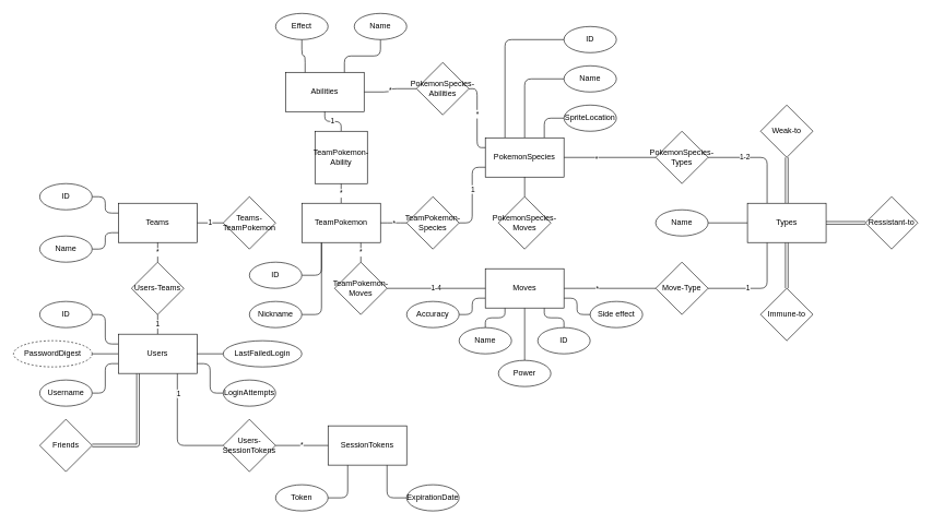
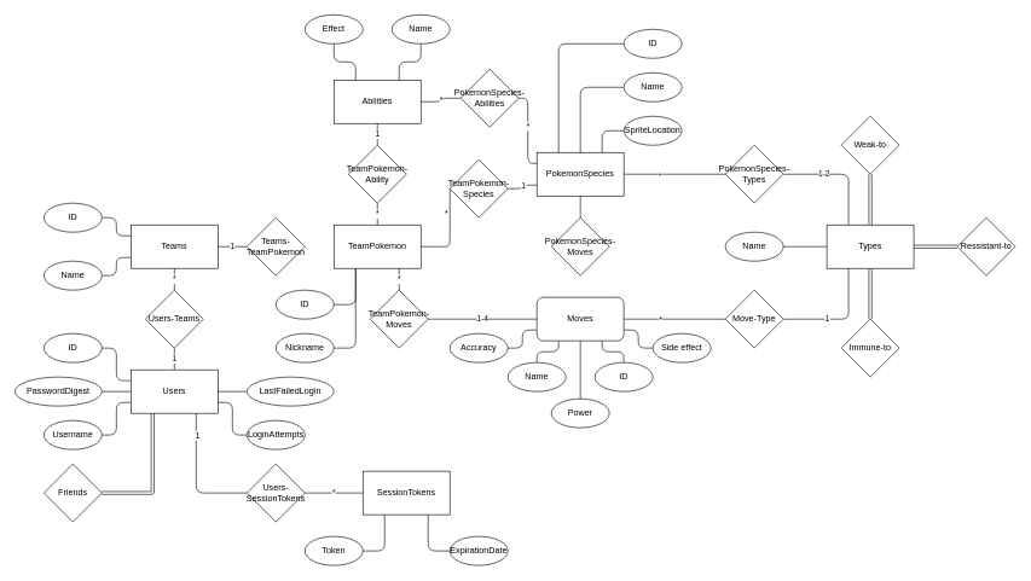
  <mxCell id="0" />
  <mxCell id="1" parent="0" />
  <mxCell id="2" style="edgeStyle=orthogonalEdgeStyle;html=1;exitX=1;exitY=0.5;exitDx=0;exitDy=0;endArrow=none;endFill=0;" parent="1" source="7" target="34" edge="1"><mxGeometry relative="1" as="geometry" /></mxCell>
  <mxCell id="3" value="*" style="edgeLabel;html=1;align=center;verticalAlign=middle;resizable=0;points=[];" parent="2" vertex="1" connectable="0"><mxGeometry x="-0.298" y="-1" relative="1" as="geometry"><mxPoint as="offset" /></mxGeometry></mxCell>
  <mxCell id="4" style="edgeStyle=orthogonalEdgeStyle;html=1;exitX=0.25;exitY=0;exitDx=0;exitDy=0;entryX=0;entryY=0.5;entryDx=0;entryDy=0;endArrow=none;endFill=0;" parent="1" source="7" target="9" edge="1"><mxGeometry relative="1" as="geometry" /></mxCell>
  <mxCell id="5" style="edgeStyle=orthogonalEdgeStyle;html=1;exitX=0.5;exitY=0;exitDx=0;exitDy=0;entryX=0;entryY=0.5;entryDx=0;entryDy=0;endArrow=none;endFill=0;" parent="1" source="7" target="8" edge="1"><mxGeometry relative="1" as="geometry" /></mxCell>
  <mxCell id="6" style="edgeStyle=orthogonalEdgeStyle;html=1;exitX=0.75;exitY=0;exitDx=0;exitDy=0;entryX=0;entryY=0.5;entryDx=0;entryDy=0;endArrow=none;endFill=0;" parent="1" source="7" target="10" edge="1"><mxGeometry relative="1" as="geometry" /></mxCell>
  <mxCell id="7" value="PokemonSpecies" style="rounded=0;whiteSpace=wrap;html=1;" parent="1" vertex="1"><mxGeometry x="740" y="210" width="120" height="60" as="geometry" /></mxCell>
  <mxCell id="8" value="Name" style="ellipse;whiteSpace=wrap;html=1;" parent="1" vertex="1"><mxGeometry x="860" y="100" width="80" height="40" as="geometry" /></mxCell>
  <mxCell id="9" value="ID" style="ellipse;whiteSpace=wrap;html=1;" parent="1" vertex="1"><mxGeometry x="860" y="40" width="80" height="40" as="geometry" /></mxCell>
  <mxCell id="10" value="SpriteLocation" style="ellipse;whiteSpace=wrap;html=1;" parent="1" vertex="1"><mxGeometry x="860" y="160" width="80" height="40" as="geometry" /></mxCell>
  <mxCell id="11" style="edgeStyle=orthogonalEdgeStyle;html=1;exitX=0;exitY=0.75;exitDx=0;exitDy=0;entryX=1;entryY=0.5;entryDx=0;entryDy=0;endArrow=none;endFill=0;" parent="1" source="18" target="20" edge="1"><mxGeometry relative="1" as="geometry" /></mxCell>
  <mxCell id="12" style="edgeStyle=orthogonalEdgeStyle;html=1;exitX=0.25;exitY=1;exitDx=0;exitDy=0;entryX=0.5;entryY=0;entryDx=0;entryDy=0;endArrow=none;endFill=0;" parent="1" source="18" target="21" edge="1"><mxGeometry relative="1" as="geometry" /></mxCell>
  <mxCell id="13" style="edgeStyle=orthogonalEdgeStyle;html=1;exitX=0.75;exitY=1;exitDx=0;exitDy=0;entryX=0.5;entryY=0;entryDx=0;entryDy=0;endArrow=none;endFill=0;" parent="1" source="18" target="22" edge="1"><mxGeometry relative="1" as="geometry" /></mxCell>
  <mxCell id="14" style="edgeStyle=orthogonalEdgeStyle;html=1;exitX=1;exitY=0.75;exitDx=0;exitDy=0;entryX=0;entryY=0.5;entryDx=0;entryDy=0;endArrow=none;endFill=0;" parent="1" source="18" target="23" edge="1"><mxGeometry relative="1" as="geometry" /></mxCell>
  <mxCell id="15" style="edgeStyle=orthogonalEdgeStyle;html=1;exitX=0.5;exitY=1;exitDx=0;exitDy=0;entryX=0.5;entryY=0;entryDx=0;entryDy=0;endArrow=none;endFill=0;" parent="1" source="18" target="19" edge="1"><mxGeometry relative="1" as="geometry" /></mxCell>
  <mxCell id="16" style="edgeStyle=orthogonalEdgeStyle;html=1;exitX=1;exitY=0.5;exitDx=0;exitDy=0;entryX=0;entryY=0.5;entryDx=0;entryDy=0;endArrow=none;endFill=0;" parent="1" source="18" target="38" edge="1"><mxGeometry relative="1" as="geometry" /></mxCell>
  <mxCell id="17" value="*" style="edgeLabel;html=1;align=center;verticalAlign=middle;resizable=0;points=[];" parent="16" vertex="1" connectable="0"><mxGeometry x="-0.286" relative="1" as="geometry"><mxPoint as="offset" /></mxGeometry></mxCell>
- <mxCell id="18" value="Moves" style="rounded=0;whiteSpace=wrap;html=1;" parent="1" vertex="1"><mxGeometry x="740" y="410" width="120" height="60" as="geometry" /></mxCell>
+ <mxCell id="18" value="Moves" style="whiteSpace=wrap;html=1;rounded=1;" parent="1" vertex="1"><mxGeometry x="740" y="410" width="120" height="60" as="geometry" /></mxCell>
  <mxCell id="19" value="Power" style="ellipse;whiteSpace=wrap;html=1;" parent="1" vertex="1"><mxGeometry x="760" y="550" width="80" height="40" as="geometry" /></mxCell>
  <mxCell id="20" value="Accuracy" style="ellipse;whiteSpace=wrap;html=1;" parent="1" vertex="1"><mxGeometry x="620" y="460" width="80" height="40" as="geometry" /></mxCell>
  <mxCell id="21" value="Name" style="ellipse;whiteSpace=wrap;html=1;" parent="1" vertex="1"><mxGeometry x="700" y="500" width="80" height="40" as="geometry" /></mxCell>
  <mxCell id="22" value="ID" style="ellipse;whiteSpace=wrap;html=1;" parent="1" vertex="1"><mxGeometry x="820" y="500" width="80" height="40" as="geometry" /></mxCell>
  <mxCell id="23" value="Side effect" style="ellipse;whiteSpace=wrap;html=1;" parent="1" vertex="1"><mxGeometry x="900" y="460" width="80" height="40" as="geometry" /></mxCell>
  <mxCell id="24" value="" style="edgeStyle=orthogonalEdgeStyle;html=1;endArrow=none;endFill=0;" parent="1" source="25" target="7" edge="1"><mxGeometry relative="1" as="geometry" /></mxCell>
  <mxCell id="25" value="PokemonSpecies-Moves" style="rhombus;whiteSpace=wrap;html=1;" parent="1" vertex="1"><mxGeometry x="760" y="300" width="80" height="80" as="geometry" /></mxCell>
  <mxCell id="26" style="edgeStyle=orthogonalEdgeStyle;html=1;exitX=0.25;exitY=0;exitDx=0;exitDy=0;entryX=1;entryY=0.5;entryDx=0;entryDy=0;endArrow=none;endFill=0;" parent="1" source="33" target="34" edge="1"><mxGeometry relative="1" as="geometry" /></mxCell>
  <mxCell id="27" value="1-2" style="edgeLabel;html=1;align=center;verticalAlign=middle;resizable=0;points=[];" parent="26" vertex="1" connectable="0"><mxGeometry x="0.312" y="-1" relative="1" as="geometry"><mxPoint as="offset" /></mxGeometry></mxCell>
  <mxCell id="28" style="edgeStyle=orthogonalEdgeStyle;html=1;exitX=0.25;exitY=1;exitDx=0;exitDy=0;entryX=1;entryY=0.5;entryDx=0;entryDy=0;endArrow=none;endFill=0;" parent="1" source="33" target="38" edge="1"><mxGeometry relative="1" as="geometry" /></mxCell>
  <mxCell id="29" value="1" style="edgeLabel;html=1;align=center;verticalAlign=middle;resizable=0;points=[];" parent="28" vertex="1" connectable="0"><mxGeometry x="0.243" y="-1" relative="1" as="geometry"><mxPoint x="-1" as="offset" /></mxGeometry></mxCell>
  <mxCell id="30" style="edgeStyle=orthogonalEdgeStyle;html=1;exitX=0.5;exitY=0;exitDx=0;exitDy=0;entryX=0.5;entryY=1;entryDx=0;entryDy=0;shape=link;" parent="1" source="33" target="37" edge="1"><mxGeometry relative="1" as="geometry" /></mxCell>
  <mxCell id="31" style="edgeStyle=orthogonalEdgeStyle;shape=link;html=1;exitX=0.5;exitY=1;exitDx=0;exitDy=0;entryX=0.5;entryY=0;entryDx=0;entryDy=0;" parent="1" source="33" target="39" edge="1"><mxGeometry relative="1" as="geometry" /></mxCell>
  <mxCell id="32" value="" style="edgeStyle=orthogonalEdgeStyle;html=1;shape=link;" parent="1" source="33" target="49" edge="1"><mxGeometry relative="1" as="geometry" /></mxCell>
  <mxCell id="33" value="Types" style="rounded=0;whiteSpace=wrap;html=1;" parent="1" vertex="1"><mxGeometry x="1140" y="310" width="120" height="60" as="geometry" /></mxCell>
  <mxCell id="34" value="PokemonSpecies-Types" style="rhombus;whiteSpace=wrap;html=1;" parent="1" vertex="1"><mxGeometry x="1000" y="200" width="80" height="80" as="geometry" /></mxCell>
  <mxCell id="35" style="edgeStyle=orthogonalEdgeStyle;html=1;exitX=1;exitY=0.5;exitDx=0;exitDy=0;entryX=0;entryY=0.5;entryDx=0;entryDy=0;endArrow=none;endFill=0;" parent="1" source="36" target="33" edge="1"><mxGeometry relative="1" as="geometry" /></mxCell>
  <mxCell id="36" value="Name" style="ellipse;whiteSpace=wrap;html=1;" parent="1" vertex="1"><mxGeometry x="1000" y="320" width="80" height="40" as="geometry" /></mxCell>
  <mxCell id="37" value="Weak-to" style="rhombus;whiteSpace=wrap;html=1;" parent="1" vertex="1"><mxGeometry x="1160" y="160" width="80" height="80" as="geometry" /></mxCell>
  <mxCell id="38" value="Move-Type" style="rhombus;whiteSpace=wrap;html=1;" parent="1" vertex="1"><mxGeometry x="1000" y="400" width="80" height="80" as="geometry" /></mxCell>
  <mxCell id="39" value="Immune-to" style="rhombus;whiteSpace=wrap;html=1;" parent="1" vertex="1"><mxGeometry x="1160" y="440" width="80" height="80" as="geometry" /></mxCell>
  <mxCell id="40" value="*" style="edgeStyle=orthogonalEdgeStyle;html=1;endArrow=none;endFill=0;" parent="1" source="41" target="44" edge="1"><mxGeometry relative="1" as="geometry" /></mxCell>
- <mxCell id="41" value="Abilities" style="rounded=0;whiteSpace=wrap;html=1;" parent="1" vertex="1"><mxGeometry x="435" y="110" width="120" height="60" as="geometry" /></mxCell>
+ <mxCell id="41" value="Abilities" style="rounded=0;whiteSpace=wrap;html=1;" parent="1" vertex="1"><mxGeometry x="460" y="110" width="120" height="60" as="geometry" /></mxCell>
  <mxCell id="42" style="edgeStyle=orthogonalEdgeStyle;html=1;exitX=1;exitY=0.5;exitDx=0;exitDy=0;entryX=0;entryY=0.25;entryDx=0;entryDy=0;endArrow=none;endFill=0;" parent="1" source="44" target="7" edge="1"><mxGeometry relative="1" as="geometry" /></mxCell>
  <mxCell id="43" value="*" style="edgeLabel;html=1;align=center;verticalAlign=middle;resizable=0;points=[];" parent="42" vertex="1" connectable="0"><mxGeometry x="-0.121" relative="1" as="geometry"><mxPoint as="offset" /></mxGeometry></mxCell>
  <mxCell id="44" value="PokemonSpecies-Abilities" style="rhombus;whiteSpace=wrap;html=1;" parent="1" vertex="1"><mxGeometry x="635" y="95" width="80" height="80" as="geometry" /></mxCell>
  <mxCell id="45" style="edgeStyle=orthogonalEdgeStyle;html=1;exitX=0.5;exitY=1;exitDx=0;exitDy=0;entryX=0.75;entryY=0;entryDx=0;entryDy=0;endArrow=none;endFill=0;" parent="1" source="46" target="41" edge="1"><mxGeometry relative="1" as="geometry" /></mxCell>
  <mxCell id="46" value="Name" style="ellipse;whiteSpace=wrap;html=1;" parent="1" vertex="1"><mxGeometry x="540" y="20" width="80" height="40" as="geometry" /></mxCell>
  <mxCell id="47" style="edgeStyle=orthogonalEdgeStyle;html=1;exitX=0.5;exitY=1;exitDx=0;exitDy=0;entryX=0.25;entryY=0;entryDx=0;entryDy=0;endArrow=none;endFill=0;" parent="1" source="48" target="41" edge="1"><mxGeometry relative="1" as="geometry" /></mxCell>
  <mxCell id="48" value="Effect" style="ellipse;whiteSpace=wrap;html=1;" parent="1" vertex="1"><mxGeometry x="420" y="20" width="80" height="40" as="geometry" /></mxCell>
  <mxCell id="49" value="Ressistant-to" style="rhombus;whiteSpace=wrap;html=1;" parent="1" vertex="1"><mxGeometry x="1320" y="300" width="80" height="80" as="geometry" /></mxCell>
  <mxCell id="50" style="edgeStyle=orthogonalEdgeStyle;html=1;exitX=0;exitY=0.5;exitDx=0;exitDy=0;entryX=1;entryY=0.5;entryDx=0;entryDy=0;endArrow=none;endFill=0;" parent="1" source="57" target="60" edge="1"><mxGeometry relative="1" as="geometry" /></mxCell>
  <mxCell id="51" style="edgeStyle=orthogonalEdgeStyle;html=1;exitX=0;exitY=0.25;exitDx=0;exitDy=0;entryX=1;entryY=0.5;entryDx=0;entryDy=0;endArrow=none;endFill=0;" parent="1" source="57" target="58" edge="1"><mxGeometry relative="1" as="geometry" /></mxCell>
  <mxCell id="52" value="1" style="edgeStyle=orthogonalEdgeStyle;html=1;exitX=0.5;exitY=0;exitDx=0;exitDy=0;entryX=0.5;entryY=1;entryDx=0;entryDy=0;endArrow=none;endFill=0;" parent="1" source="57" target="64" edge="1"><mxGeometry relative="1" as="geometry" /></mxCell>
  <mxCell id="53" style="edgeStyle=orthogonalEdgeStyle;html=1;exitX=0;exitY=0.75;exitDx=0;exitDy=0;entryX=1;entryY=0.5;entryDx=0;entryDy=0;endArrow=none;endFill=0;" parent="1" source="57" target="59" edge="1"><mxGeometry relative="1" as="geometry" /></mxCell>
  <mxCell id="54" style="edgeStyle=orthogonalEdgeStyle;html=1;exitX=0.25;exitY=1;exitDx=0;exitDy=0;entryX=1;entryY=0.5;entryDx=0;entryDy=0;shape=link;" parent="1" source="57" target="86" edge="1"><mxGeometry relative="1" as="geometry" /></mxCell>
  <mxCell id="55" style="edgeStyle=orthogonalEdgeStyle;html=1;exitX=0.75;exitY=1;exitDx=0;exitDy=0;entryX=0;entryY=0.5;entryDx=0;entryDy=0;endArrow=none;endFill=0;" parent="1" source="57" target="91" edge="1"><mxGeometry relative="1" as="geometry" /></mxCell>
  <mxCell id="56" value="1" style="edgeLabel;html=1;align=center;verticalAlign=middle;resizable=0;points=[];" parent="55" vertex="1" connectable="0"><mxGeometry x="-0.667" y="1" relative="1" as="geometry"><mxPoint as="offset" /></mxGeometry></mxCell>
  <mxCell id="57" value="Users" style="rounded=0;whiteSpace=wrap;html=1;" parent="1" vertex="1"><mxGeometry x="180" y="510" width="120" height="60" as="geometry" /></mxCell>
  <mxCell id="58" value="ID" style="ellipse;whiteSpace=wrap;html=1;" parent="1" vertex="1"><mxGeometry x="60" y="460" width="80" height="40" as="geometry" /></mxCell>
  <mxCell id="59" value="Username" style="ellipse;whiteSpace=wrap;html=1;" parent="1" vertex="1"><mxGeometry x="60" y="580" width="80" height="40" as="geometry" /></mxCell>
- <mxCell id="60" value="PasswordDigest" style="ellipse;whiteSpace=wrap;html=1;dashed=1;" parent="1" vertex="1"><mxGeometry x="20" y="520" width="120" height="40" as="geometry" /></mxCell>
+ <mxCell id="60" value="PasswordDigest" style="ellipse;whiteSpace=wrap;html=1;" parent="1" vertex="1"><mxGeometry x="20" y="520" width="120" height="40" as="geometry" /></mxCell>
  <mxCell id="61" value="1" style="edgeStyle=orthogonalEdgeStyle;html=1;exitX=1;exitY=0.5;exitDx=0;exitDy=0;entryX=0;entryY=0.5;entryDx=0;entryDy=0;endArrow=none;endFill=0;" parent="1" source="62" target="72" edge="1"><mxGeometry relative="1" as="geometry" /></mxCell>
  <mxCell id="62" value="Teams" style="rounded=0;whiteSpace=wrap;html=1;" parent="1" vertex="1"><mxGeometry x="180" y="310" width="120" height="60" as="geometry" /></mxCell>
  <mxCell id="63" value="*" style="edgeStyle=orthogonalEdgeStyle;html=1;endArrow=none;endFill=0;" parent="1" source="64" target="62" edge="1"><mxGeometry relative="1" as="geometry" /></mxCell>
  <mxCell id="64" value="Users-Teams" style="rhombus;whiteSpace=wrap;html=1;" parent="1" vertex="1"><mxGeometry x="200" y="400" width="80" height="80" as="geometry" /></mxCell>
  <mxCell id="65" value="*" style="edgeStyle=orthogonalEdgeStyle;html=1;endArrow=none;endFill=0;" parent="1" source="71" target="78" edge="1"><mxGeometry relative="1" as="geometry" /></mxCell>
  <mxCell id="66" style="edgeStyle=orthogonalEdgeStyle;html=1;exitX=1;exitY=0.5;exitDx=0;exitDy=0;entryX=0;entryY=0.5;entryDx=0;entryDy=0;endArrow=none;endFill=0;" parent="1" source="71" target="83" edge="1"><mxGeometry relative="1" as="geometry"><Array as="points"><mxPoint x="600" y="340" /><mxPoint x="600" y="340" /></Array></mxGeometry></mxCell>
  <mxCell id="67" value="*" style="edgeLabel;html=1;align=center;verticalAlign=middle;resizable=0;points=[];" parent="66" vertex="1" connectable="0"><mxGeometry x="0.423" y="-2" relative="1" as="geometry"><mxPoint x="-8" y="-2" as="offset" /></mxGeometry></mxCell>
  <mxCell id="68" value="*" style="edgeStyle=orthogonalEdgeStyle;html=1;exitX=0.75;exitY=1;exitDx=0;exitDy=0;entryX=0.5;entryY=0;entryDx=0;entryDy=0;endArrow=none;endFill=0;" parent="1" source="71" target="80" edge="1"><mxGeometry relative="1" as="geometry" /></mxCell>
  <mxCell id="69" style="edgeStyle=orthogonalEdgeStyle;html=1;exitX=0.25;exitY=1;exitDx=0;exitDy=0;entryX=1;entryY=0.5;entryDx=0;entryDy=0;endArrow=none;endFill=0;" parent="1" source="71" target="84" edge="1"><mxGeometry relative="1" as="geometry" /></mxCell>
  <mxCell id="70" style="edgeStyle=orthogonalEdgeStyle;html=1;exitX=0.25;exitY=1;exitDx=0;exitDy=0;entryX=1;entryY=0.5;entryDx=0;entryDy=0;endArrow=none;endFill=0;" parent="1" source="71" target="85" edge="1"><mxGeometry relative="1" as="geometry" /></mxCell>
  <mxCell id="71" value="TeamPokemon" style="rounded=0;whiteSpace=wrap;html=1;" parent="1" vertex="1"><mxGeometry x="460" y="310" width="120" height="60" as="geometry" /></mxCell>
  <mxCell id="72" value="Teams-TeamPokemon" style="rhombus;whiteSpace=wrap;html=1;" parent="1" vertex="1"><mxGeometry x="340" y="300" width="80" height="80" as="geometry" /></mxCell>
  <mxCell id="73" style="edgeStyle=orthogonalEdgeStyle;html=1;exitX=1;exitY=0.5;exitDx=0;exitDy=0;entryX=0;entryY=0.25;entryDx=0;entryDy=0;endArrow=none;endFill=0;" parent="1" source="74" target="62" edge="1"><mxGeometry relative="1" as="geometry" /></mxCell>
  <mxCell id="74" value="ID" style="ellipse;whiteSpace=wrap;html=1;" parent="1" vertex="1"><mxGeometry x="60" y="280" width="80" height="40" as="geometry" /></mxCell>
  <mxCell id="75" style="edgeStyle=orthogonalEdgeStyle;html=1;exitX=1;exitY=0.5;exitDx=0;exitDy=0;entryX=0;entryY=0.75;entryDx=0;entryDy=0;endArrow=none;endFill=0;" parent="1" source="76" target="62" edge="1"><mxGeometry relative="1" as="geometry" /></mxCell>
  <mxCell id="76" value="Name" style="ellipse;whiteSpace=wrap;html=1;" parent="1" vertex="1"><mxGeometry x="60" y="360" width="80" height="40" as="geometry" /></mxCell>
  <mxCell id="77" value="1" style="edgeStyle=orthogonalEdgeStyle;html=1;endArrow=none;endFill=0;" parent="1" source="78" target="41" edge="1"><mxGeometry relative="1" as="geometry" /></mxCell>
- <mxCell id="78" value="TeamPokemon-Ability" style="whiteSpace=wrap;html=1;rounded=0;" parent="1" vertex="1"><mxGeometry x="480" y="200" width="80" height="80" as="geometry" /></mxCell>
+ <mxCell id="78" value="TeamPokemon-Ability" style="rhombus;whiteSpace=wrap;html=1;" parent="1" vertex="1"><mxGeometry x="480" y="200" width="80" height="80" as="geometry" /></mxCell>
  <mxCell id="79" value="1-4" style="edgeStyle=orthogonalEdgeStyle;html=1;exitX=1;exitY=0.5;exitDx=0;exitDy=0;entryX=0;entryY=0.5;entryDx=0;entryDy=0;endArrow=none;endFill=0;" parent="1" source="80" target="18" edge="1"><mxGeometry relative="1" as="geometry" /></mxCell>
  <mxCell id="80" value="TeamPokemon-Moves" style="rhombus;whiteSpace=wrap;html=1;" parent="1" vertex="1"><mxGeometry x="510" y="400" width="80" height="80" as="geometry" /></mxCell>
  <mxCell id="81" style="edgeStyle=orthogonalEdgeStyle;html=1;exitX=1;exitY=0.5;exitDx=0;exitDy=0;entryX=0;entryY=0.75;entryDx=0;entryDy=0;endArrow=none;endFill=0;" parent="1" source="83" target="7" edge="1"><mxGeometry relative="1" as="geometry" /></mxCell>
  <mxCell id="82" value="1" style="edgeLabel;html=1;align=center;verticalAlign=middle;resizable=0;points=[];" parent="81" vertex="1" connectable="0"><mxGeometry x="0.152" relative="1" as="geometry"><mxPoint as="offset" /></mxGeometry></mxCell>
- <mxCell id="83" value="TeamPokemon-Species" style="rhombus;whiteSpace=wrap;html=1;" parent="1" vertex="1"><mxGeometry x="620" y="300" width="80" height="80" as="geometry" /></mxCell>
+ <mxCell id="83" value="TeamPokemon-Species" style="rhombus;whiteSpace=wrap;html=1;" parent="1" vertex="1"><mxGeometry x="620" y="220" width="80" height="80" as="geometry" /></mxCell>
  <mxCell id="84" value="ID" style="ellipse;whiteSpace=wrap;html=1;" parent="1" vertex="1"><mxGeometry x="380" y="400" width="80" height="40" as="geometry" /></mxCell>
  <mxCell id="85" value="Nickname" style="ellipse;whiteSpace=wrap;html=1;" parent="1" vertex="1"><mxGeometry x="380" y="460" width="80" height="40" as="geometry" /></mxCell>
  <mxCell id="86" value="Friends" style="rhombus;whiteSpace=wrap;html=1;" parent="1" vertex="1"><mxGeometry x="60" y="640" width="80" height="80" as="geometry" /></mxCell>
  <mxCell id="87" style="edgeStyle=orthogonalEdgeStyle;html=1;exitX=0.75;exitY=1;exitDx=0;exitDy=0;entryX=0;entryY=0.5;entryDx=0;entryDy=0;endArrow=none;endFill=0;" parent="1" source="89" target="93" edge="1"><mxGeometry relative="1" as="geometry" /></mxCell>
  <mxCell id="88" style="edgeStyle=orthogonalEdgeStyle;html=1;exitX=0.25;exitY=1;exitDx=0;exitDy=0;entryX=1;entryY=0.5;entryDx=0;entryDy=0;endArrow=none;endFill=0;" parent="1" source="89" target="92" edge="1"><mxGeometry relative="1" as="geometry" /></mxCell>
  <mxCell id="89" value="SessionTokens" style="rounded=0;whiteSpace=wrap;html=1;" parent="1" vertex="1"><mxGeometry x="500" y="650" width="120" height="60" as="geometry" /></mxCell>
  <mxCell id="90" value="*" style="edgeStyle=orthogonalEdgeStyle;html=1;exitX=1;exitY=0.5;exitDx=0;exitDy=0;entryX=0;entryY=0.5;entryDx=0;entryDy=0;endArrow=none;endFill=0;" parent="1" source="91" target="89" edge="1"><mxGeometry relative="1" as="geometry" /></mxCell>
  <mxCell id="91" value="Users-SessionTokens" style="rhombus;whiteSpace=wrap;html=1;" parent="1" vertex="1"><mxGeometry x="340" y="640" width="80" height="80" as="geometry" /></mxCell>
  <mxCell id="92" value="Token" style="ellipse;whiteSpace=wrap;html=1;" parent="1" vertex="1"><mxGeometry x="420" y="740" width="80" height="40" as="geometry" /></mxCell>
  <mxCell id="93" value="ExpirationDate" style="ellipse;whiteSpace=wrap;html=1;" parent="1" vertex="1"><mxGeometry x="620" y="740" width="80" height="40" as="geometry" /></mxCell>
  <mxCell id="94" style="edgeStyle=orthogonalEdgeStyle;html=1;exitX=0;exitY=0.5;exitDx=0;exitDy=0;entryX=1;entryY=0.75;entryDx=0;entryDy=0;endArrow=none;endFill=0;" edge="1" parent="1" source="95" target="57"><mxGeometry relative="1" as="geometry" /></mxCell>
  <mxCell id="95" value="LoginAttempts" style="ellipse;whiteSpace=wrap;html=1;" vertex="1" parent="1"><mxGeometry x="340" y="580" width="80" height="40" as="geometry" /></mxCell>
  <mxCell id="96" value="" style="edgeStyle=none;html=1;endArrow=none;endFill=0;" edge="1" parent="1" source="97" target="57"><mxGeometry relative="1" as="geometry" /></mxCell>
  <mxCell id="97" value="LastFailedLogin" style="ellipse;whiteSpace=wrap;html=1;" vertex="1" parent="1"><mxGeometry x="340" y="520" width="120" height="40" as="geometry" /></mxCell>
